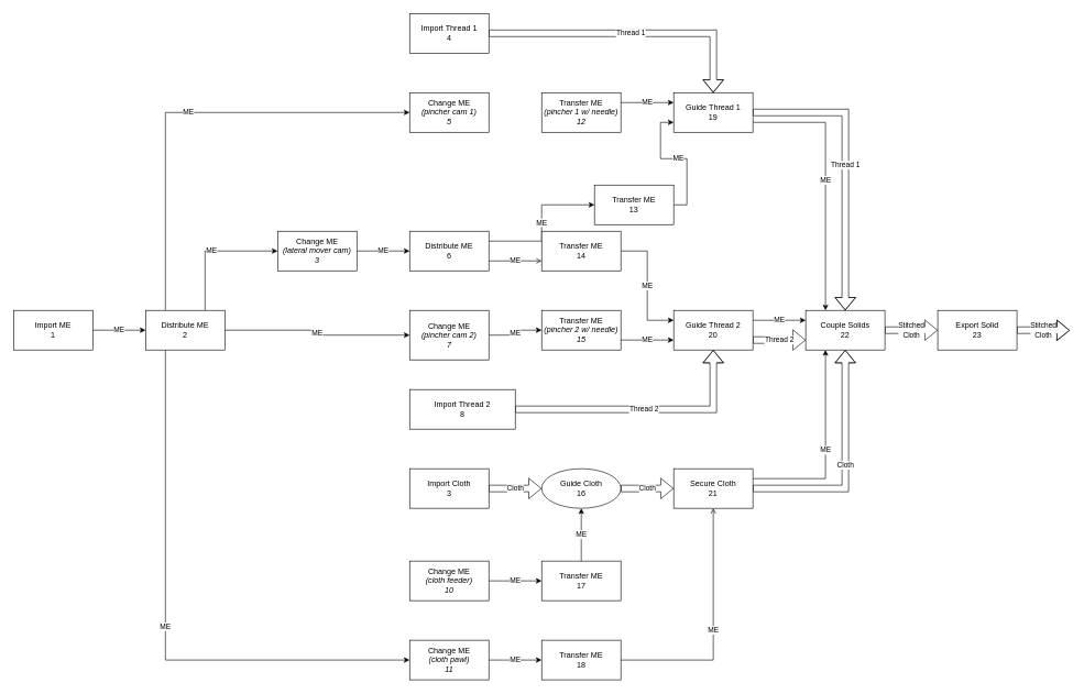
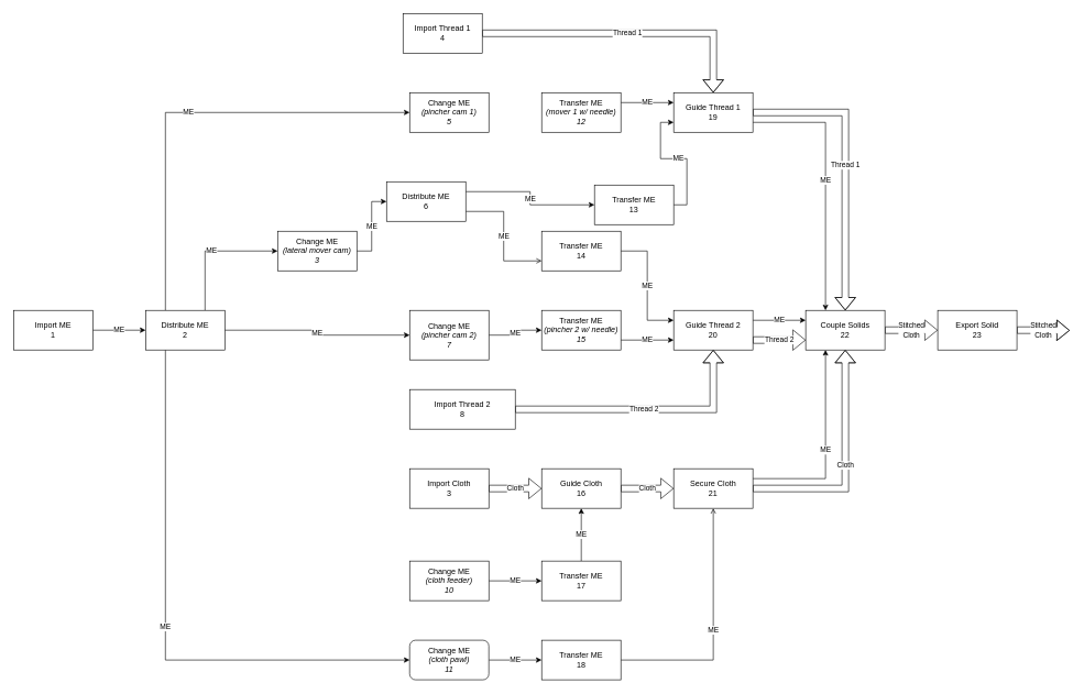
  <mxCell id="0" />
  <mxCell id="1" parent="0" />
  <mxCell id="2" value="Cloth" style="edgeStyle=orthogonalEdgeStyle;shape=flexArrow;rounded=0;orthogonalLoop=1;jettySize=auto;html=1;exitX=1;exitY=0.5;exitDx=0;exitDy=0;entryX=0;entryY=0.5;entryDx=0;entryDy=0;" parent="1" source="3" target="31" edge="1"><mxGeometry relative="1" as="geometry"><mxPoint x="620" y="740" as="targetPoint" /></mxGeometry></mxCell>
  <mxCell id="3" value="Import Cloth&lt;br&gt;3" style="rounded=0;whiteSpace=wrap;html=1;" parent="1" vertex="1"><mxGeometry x="620" y="710" width="120" height="60" as="geometry" /></mxCell>
  <mxCell id="4" value="Thread 2" style="edgeStyle=orthogonalEdgeStyle;rounded=0;orthogonalLoop=1;jettySize=auto;html=1;exitX=1;exitY=0.5;exitDx=0;exitDy=0;entryX=0.5;entryY=1;entryDx=0;entryDy=0;shape=flexArrow;" parent="1" source="5" target="41" edge="1"><mxGeometry relative="1" as="geometry" /></mxCell>
  <mxCell id="5" value="Import Thread 2&lt;br&gt;8" style="rounded=0;whiteSpace=wrap;html=1;" parent="1" vertex="1"><mxGeometry x="620" y="590" width="160" height="60" as="geometry" /></mxCell>
  <mxCell id="6" value="ME" style="edgeStyle=orthogonalEdgeStyle;rounded=0;orthogonalLoop=1;jettySize=auto;html=1;exitX=1;exitY=0.5;exitDx=0;exitDy=0;entryX=0;entryY=0.5;entryDx=0;entryDy=0;" parent="1" source="7" target="12" edge="1"><mxGeometry relative="1" as="geometry" /></mxCell>
  <mxCell id="7" value="Import ME&lt;br&gt;1" style="rounded=0;whiteSpace=wrap;html=1;" parent="1" vertex="1"><mxGeometry x="20" y="470" width="120" height="60" as="geometry" /></mxCell>
  <mxCell id="8" value="ME" style="edgeStyle=orthogonalEdgeStyle;rounded=0;orthogonalLoop=1;jettySize=auto;html=1;entryX=0;entryY=0.5;entryDx=0;entryDy=0;exitX=1;exitY=0.5;exitDx=0;exitDy=0;" parent="1" source="12" target="14" edge="1"><mxGeometry relative="1" as="geometry"><mxPoint x="570" y="410" as="sourcePoint" /></mxGeometry></mxCell>
  <mxCell id="9" value="ME" style="edgeStyle=orthogonalEdgeStyle;rounded=0;orthogonalLoop=1;jettySize=auto;html=1;exitX=0.25;exitY=0;exitDx=0;exitDy=0;entryX=0;entryY=0.5;entryDx=0;entryDy=0;" parent="1" source="12" target="15" edge="1"><mxGeometry relative="1" as="geometry" /></mxCell>
  <mxCell id="10" value="ME" style="edgeStyle=orthogonalEdgeStyle;rounded=0;orthogonalLoop=1;jettySize=auto;html=1;entryX=0;entryY=0.5;entryDx=0;entryDy=0;exitX=0.75;exitY=0;exitDx=0;exitDy=0;" parent="1" source="12" target="18" edge="1"><mxGeometry relative="1" as="geometry"><mxPoint x="600" y="380" as="sourcePoint" /></mxGeometry></mxCell>
  <mxCell id="11" value="ME" style="edgeStyle=orthogonalEdgeStyle;rounded=0;orthogonalLoop=1;jettySize=auto;html=1;exitX=0.25;exitY=1;exitDx=0;exitDy=0;entryX=0;entryY=0.5;entryDx=0;entryDy=0;" parent="1" source="12" target="22" edge="1"><mxGeometry relative="1" as="geometry" /></mxCell>
  <mxCell id="12" value="Distribute ME&lt;br&gt;2" style="rounded=0;whiteSpace=wrap;html=1;" parent="1" vertex="1"><mxGeometry x="220" y="470" width="120" height="60" as="geometry" /></mxCell>
  <mxCell id="13" value="ME" style="edgeStyle=orthogonalEdgeStyle;rounded=0;orthogonalLoop=1;jettySize=auto;html=1;exitX=1;exitY=0.5;exitDx=0;exitDy=0;entryX=0;entryY=0.5;entryDx=0;entryDy=0;" parent="1" source="14" target="33" edge="1"><mxGeometry relative="1" as="geometry" /></mxCell>
  <mxCell id="14" value="Change ME&lt;br&gt;&lt;i&gt;(pincher cam 2)&lt;br&gt;7&lt;br&gt;&lt;/i&gt;" style="rounded=0;whiteSpace=wrap;html=1;" parent="1" vertex="1"><mxGeometry x="620" y="470" width="120" height="75" as="geometry" /></mxCell>
  <mxCell id="15" value="Change ME&lt;br&gt;&lt;i&gt;(pincher cam 1)&lt;br&gt;5&lt;br&gt;&lt;/i&gt;" style="rounded=0;whiteSpace=wrap;html=1;" parent="1" vertex="1"><mxGeometry x="620" y="140" width="120" height="60" as="geometry" /></mxCell>
  <mxCell id="16" value="ME" style="edgeStyle=orthogonalEdgeStyle;rounded=0;orthogonalLoop=1;jettySize=auto;html=1;entryX=0;entryY=0.5;entryDx=0;entryDy=0;exitX=1;exitY=0.25;exitDx=0;exitDy=0;" parent="1" source="51" target="38" edge="1"><mxGeometry relative="1" as="geometry"><mxPoint x="790" y="340" as="sourcePoint" /></mxGeometry></mxCell>
  <mxCell id="17" value="ME" style="edgeStyle=orthogonalEdgeStyle;rounded=0;orthogonalLoop=1;jettySize=auto;html=1;exitX=1;exitY=0.5;exitDx=0;exitDy=0;entryX=0;entryY=0.5;entryDx=0;entryDy=0;" parent="1" source="18" target="51" edge="1"><mxGeometry relative="1" as="geometry" /></mxCell>
  <mxCell id="18" value="Change ME&lt;br&gt;&lt;i&gt;(lateral mover cam)&lt;br&gt;3&lt;br&gt;&lt;/i&gt;" style="rounded=0;whiteSpace=wrap;html=1;" parent="1" vertex="1"><mxGeometry x="420" y="350" width="120" height="60" as="geometry" /></mxCell>
  <mxCell id="19" value="ME" style="edgeStyle=orthogonalEdgeStyle;rounded=0;orthogonalLoop=1;jettySize=auto;html=1;exitX=1;exitY=0.5;exitDx=0;exitDy=0;entryX=0;entryY=0.5;entryDx=0;entryDy=0;" parent="1" source="20" target="29" edge="1"><mxGeometry relative="1" as="geometry" /></mxCell>
  <mxCell id="20" value="Change ME&lt;br&gt;&lt;i&gt;(cloth feeder)&lt;br&gt;10&lt;br&gt;&lt;/i&gt;" style="rounded=0;whiteSpace=wrap;html=1;" parent="1" vertex="1"><mxGeometry x="620" y="850" width="120" height="60" as="geometry" /></mxCell>
  <mxCell id="21" value="ME" style="edgeStyle=orthogonalEdgeStyle;rounded=0;orthogonalLoop=1;jettySize=auto;html=1;exitX=1;exitY=0.5;exitDx=0;exitDy=0;entryX=0;entryY=0.5;entryDx=0;entryDy=0;" parent="1" source="22" target="24" edge="1"><mxGeometry relative="1" as="geometry" /></mxCell>
- <mxCell id="22" value="Change ME&lt;br&gt;&lt;i&gt;(cloth pawl)&lt;br&gt;11&lt;br&gt;&lt;/i&gt;" style="rounded=0;whiteSpace=wrap;html=1;" parent="1" vertex="1"><mxGeometry x="620" y="970" width="120" height="60" as="geometry" /></mxCell>
+ <mxCell id="22" value="Change ME&lt;br&gt;&lt;i&gt;(cloth pawl)&lt;br&gt;11&lt;br&gt;&lt;/i&gt;" style="whiteSpace=wrap;html=1;rounded=1;" parent="1" vertex="1"><mxGeometry x="620" y="970" width="120" height="60" as="geometry" /></mxCell>
  <mxCell id="23" value="ME" style="edgeStyle=orthogonalEdgeStyle;rounded=0;orthogonalLoop=1;jettySize=auto;html=1;exitX=1;exitY=0.5;exitDx=0;exitDy=0;entryX=0.5;entryY=1;entryDx=0;entryDy=0;endArrow=open;" parent="1" source="24" target="27" edge="1"><mxGeometry relative="1" as="geometry"><mxPoint x="1010" y="840" as="targetPoint" /></mxGeometry></mxCell>
  <mxCell id="24" value="Transfer ME&lt;br&gt;18" style="rounded=0;whiteSpace=wrap;html=1;" parent="1" vertex="1"><mxGeometry x="820" y="970" width="120" height="60" as="geometry" /></mxCell>
  <mxCell id="25" value="Cloth" style="edgeStyle=orthogonalEdgeStyle;shape=flexArrow;rounded=0;orthogonalLoop=1;jettySize=auto;html=1;exitX=1;exitY=0.5;exitDx=0;exitDy=0;entryX=0.5;entryY=1;entryDx=0;entryDy=0;" parent="1" source="27" target="48" edge="1"><mxGeometry relative="1" as="geometry" /></mxCell>
  <mxCell id="26" value="ME" style="edgeStyle=orthogonalEdgeStyle;rounded=0;orthogonalLoop=1;jettySize=auto;html=1;exitX=1;exitY=0.25;exitDx=0;exitDy=0;entryX=0.25;entryY=1;entryDx=0;entryDy=0;" edge="1" parent="1" source="27" target="48"><mxGeometry relative="1" as="geometry" /></mxCell>
  <mxCell id="27" value="Secure Cloth&lt;br&gt;21" style="rounded=0;whiteSpace=wrap;html=1;" parent="1" vertex="1"><mxGeometry x="1020" y="710" width="120" height="60" as="geometry" /></mxCell>
  <mxCell id="28" value="ME" style="edgeStyle=orthogonalEdgeStyle;rounded=0;orthogonalLoop=1;jettySize=auto;html=1;exitX=0.5;exitY=0;exitDx=0;exitDy=0;entryX=0.5;entryY=1;entryDx=0;entryDy=0;" parent="1" source="29" target="31" edge="1"><mxGeometry relative="1" as="geometry"><mxPoint x="1170" y="810" as="targetPoint" /></mxGeometry></mxCell>
  <mxCell id="29" value="Transfer ME&lt;br&gt;17" style="rounded=0;whiteSpace=wrap;html=1;" parent="1" vertex="1"><mxGeometry x="820" y="850" width="120" height="60" as="geometry" /></mxCell>
  <mxCell id="30" value="Cloth" style="edgeStyle=orthogonalEdgeStyle;shape=flexArrow;rounded=0;orthogonalLoop=1;jettySize=auto;html=1;exitX=1;exitY=0.5;exitDx=0;exitDy=0;entryX=0;entryY=0.5;entryDx=0;entryDy=0;" parent="1" source="31" target="27" edge="1"><mxGeometry relative="1" as="geometry" /></mxCell>
- <mxCell id="31" value="Guide Cloth&lt;br&gt;16" style="ellipse;whiteSpace=wrap;html=1;" parent="1" vertex="1"><mxGeometry x="820" y="710" width="120" height="60" as="geometry" /></mxCell>
+ <mxCell id="31" value="Guide Cloth&lt;br&gt;16" style="rounded=0;whiteSpace=wrap;html=1;" parent="1" vertex="1"><mxGeometry x="820" y="710" width="120" height="60" as="geometry" /></mxCell>
  <mxCell id="32" value="ME" style="edgeStyle=orthogonalEdgeStyle;rounded=0;orthogonalLoop=1;jettySize=auto;html=1;exitX=1;exitY=0.75;exitDx=0;exitDy=0;entryX=0;entryY=0.75;entryDx=0;entryDy=0;" parent="1" source="33" target="41" edge="1"><mxGeometry relative="1" as="geometry" /></mxCell>
  <mxCell id="33" value="Transfer ME&lt;br&gt;&lt;i&gt;(pincher 2 w/ needle)&lt;br&gt;15&lt;br&gt;&lt;/i&gt;" style="rounded=0;whiteSpace=wrap;html=1;" parent="1" vertex="1"><mxGeometry x="820" y="470" width="120" height="60" as="geometry" /></mxCell>
  <mxCell id="34" value="ME" style="edgeStyle=orthogonalEdgeStyle;rounded=0;orthogonalLoop=1;jettySize=auto;html=1;exitX=1;exitY=0.25;exitDx=0;exitDy=0;entryX=0;entryY=0.25;entryDx=0;entryDy=0;" parent="1" source="35" target="44" edge="1"><mxGeometry relative="1" as="geometry" /></mxCell>
- <mxCell id="35" value="Transfer ME&lt;br&gt;&lt;i&gt;(pincher 1 w/ needle)&lt;br&gt;12&lt;br&gt;&lt;/i&gt;" style="rounded=0;whiteSpace=wrap;html=1;" parent="1" vertex="1"><mxGeometry x="820" y="140" width="120" height="60" as="geometry" /></mxCell>
+ <mxCell id="35" value="Transfer ME&lt;br&gt;&lt;i&gt;(mover 1 w/ needle)&lt;br&gt;12&lt;br&gt;&lt;/i&gt;" style="rounded=0;whiteSpace=wrap;html=1;" parent="1" vertex="1"><mxGeometry x="820" y="140" width="120" height="60" as="geometry" /></mxCell>
  <mxCell id="36" value="ME" style="edgeStyle=orthogonalEdgeStyle;rounded=0;orthogonalLoop=1;jettySize=auto;html=1;exitX=1;exitY=0.5;exitDx=0;exitDy=0;entryX=0;entryY=0.75;entryDx=0;entryDy=0;" parent="1" source="38" target="44" edge="1"><mxGeometry relative="1" as="geometry" /></mxCell>
  <mxCell id="37" value="ME" style="edgeStyle=orthogonalEdgeStyle;rounded=0;orthogonalLoop=1;jettySize=auto;html=1;exitX=1;exitY=0.75;exitDx=0;exitDy=0;entryX=0;entryY=0.75;entryDx=0;entryDy=0;endArrow=open;" parent="1" source="51" target="53" edge="1"><mxGeometry relative="1" as="geometry"><mxPoint x="960" y="440" as="targetPoint" /></mxGeometry></mxCell>
  <mxCell id="38" value="Transfer ME&lt;br&gt;13" style="rounded=0;whiteSpace=wrap;html=1;" parent="1" vertex="1"><mxGeometry x="900" y="280" width="120" height="60" as="geometry" /></mxCell>
  <mxCell id="39" value="Thread 2" style="edgeStyle=orthogonalEdgeStyle;shape=flexArrow;rounded=0;orthogonalLoop=1;jettySize=auto;html=1;exitX=1;exitY=0.75;exitDx=0;exitDy=0;entryX=0;entryY=0.75;entryDx=0;entryDy=0;" parent="1" source="41" target="48" edge="1"><mxGeometry relative="1" as="geometry" /></mxCell>
  <mxCell id="40" value="ME" style="edgeStyle=orthogonalEdgeStyle;rounded=0;orthogonalLoop=1;jettySize=auto;html=1;exitX=1;exitY=0.25;exitDx=0;exitDy=0;entryX=0;entryY=0.25;entryDx=0;entryDy=0;" edge="1" parent="1" source="41" target="48"><mxGeometry relative="1" as="geometry" /></mxCell>
  <mxCell id="41" value="Guide Thread 2&lt;br&gt;20" style="rounded=0;whiteSpace=wrap;html=1;" parent="1" vertex="1"><mxGeometry x="1020" y="470" width="120" height="60" as="geometry" /></mxCell>
  <mxCell id="42" value="Thread 1" style="edgeStyle=orthogonalEdgeStyle;shape=flexArrow;rounded=0;orthogonalLoop=1;jettySize=auto;html=1;exitX=1;exitY=0.5;exitDx=0;exitDy=0;entryX=0.5;entryY=0;entryDx=0;entryDy=0;" parent="1" source="44" target="48" edge="1"><mxGeometry relative="1" as="geometry" /></mxCell>
  <mxCell id="43" value="ME" style="edgeStyle=orthogonalEdgeStyle;rounded=0;orthogonalLoop=1;jettySize=auto;html=1;exitX=1;exitY=0.75;exitDx=0;exitDy=0;entryX=0.25;entryY=0;entryDx=0;entryDy=0;" edge="1" parent="1" source="44" target="48"><mxGeometry relative="1" as="geometry" /></mxCell>
  <mxCell id="44" value="Guide Thread 1&lt;br&gt;19" style="rounded=0;whiteSpace=wrap;html=1;" parent="1" vertex="1"><mxGeometry x="1020" y="140" width="120" height="60" as="geometry" /></mxCell>
  <mxCell id="45" value="Thread 1" style="edgeStyle=orthogonalEdgeStyle;shape=flexArrow;rounded=0;orthogonalLoop=1;jettySize=auto;html=1;exitX=1;exitY=0.5;exitDx=0;exitDy=0;entryX=0.5;entryY=0;entryDx=0;entryDy=0;" parent="1" source="46" target="44" edge="1"><mxGeometry relative="1" as="geometry" /></mxCell>
- <mxCell id="46" value="Import Thread 1&lt;br&gt;4" style="rounded=0;whiteSpace=wrap;html=1;" parent="1" vertex="1"><mxGeometry x="620" y="20" width="120" height="60" as="geometry" /></mxCell>
+ <mxCell id="46" value="Import Thread 1&lt;br&gt;4" style="rounded=0;whiteSpace=wrap;html=1;" parent="1" vertex="1"><mxGeometry x="610" y="20" width="120" height="60" as="geometry" /></mxCell>
  <mxCell id="47" value="Stitched&lt;br&gt;Cloth" style="edgeStyle=orthogonalEdgeStyle;shape=flexArrow;rounded=0;orthogonalLoop=1;jettySize=auto;html=1;exitX=1;exitY=0.5;exitDx=0;exitDy=0;entryX=0;entryY=0.5;entryDx=0;entryDy=0;" parent="1" source="48" target="50" edge="1"><mxGeometry relative="1" as="geometry" /></mxCell>
  <mxCell id="48" value="Couple Solids&lt;br&gt;22" style="rounded=0;whiteSpace=wrap;html=1;" parent="1" vertex="1"><mxGeometry x="1220" y="470" width="120" height="60" as="geometry" /></mxCell>
  <mxCell id="49" value="Stitched&lt;br&gt;Cloth" style="edgeStyle=orthogonalEdgeStyle;shape=flexArrow;rounded=0;orthogonalLoop=1;jettySize=auto;html=1;exitX=1;exitY=0.5;exitDx=0;exitDy=0;" parent="1" source="50" edge="1"><mxGeometry relative="1" as="geometry"><mxPoint x="1620" y="500.353" as="targetPoint" /></mxGeometry></mxCell>
  <mxCell id="50" value="Export Solid&lt;br&gt;23" style="rounded=0;whiteSpace=wrap;html=1;" parent="1" vertex="1"><mxGeometry x="1420" y="470" width="120" height="60" as="geometry" /></mxCell>
- <mxCell id="51" value="Distribute ME&lt;br&gt;6" style="rounded=0;whiteSpace=wrap;html=1;" parent="1" vertex="1"><mxGeometry x="620" y="350" width="120" height="60" as="geometry" /></mxCell>
+ <mxCell id="51" value="Distribute ME&lt;br&gt;6" style="rounded=0;whiteSpace=wrap;html=1;" parent="1" vertex="1"><mxGeometry x="585" y="275" width="120" height="60" as="geometry" /></mxCell>
  <mxCell id="52" value="ME" style="edgeStyle=orthogonalEdgeStyle;rounded=0;orthogonalLoop=1;jettySize=auto;html=1;exitX=1;exitY=0.5;exitDx=0;exitDy=0;entryX=0;entryY=0.25;entryDx=0;entryDy=0;" parent="1" source="53" target="41" edge="1"><mxGeometry relative="1" as="geometry" /></mxCell>
  <mxCell id="53" value="Transfer ME&lt;br&gt;14" style="rounded=0;whiteSpace=wrap;html=1;" parent="1" vertex="1"><mxGeometry x="820" y="350" width="120" height="60" as="geometry" /></mxCell>
